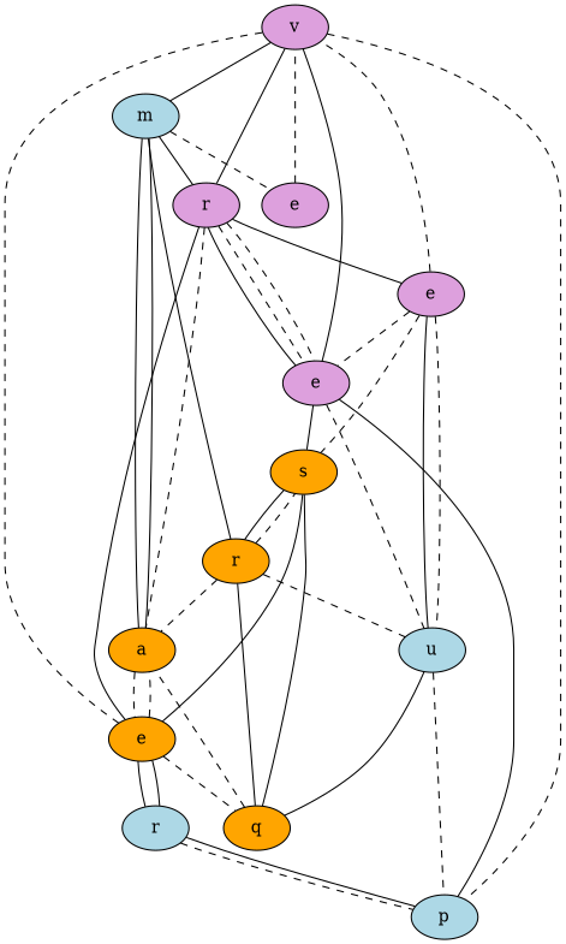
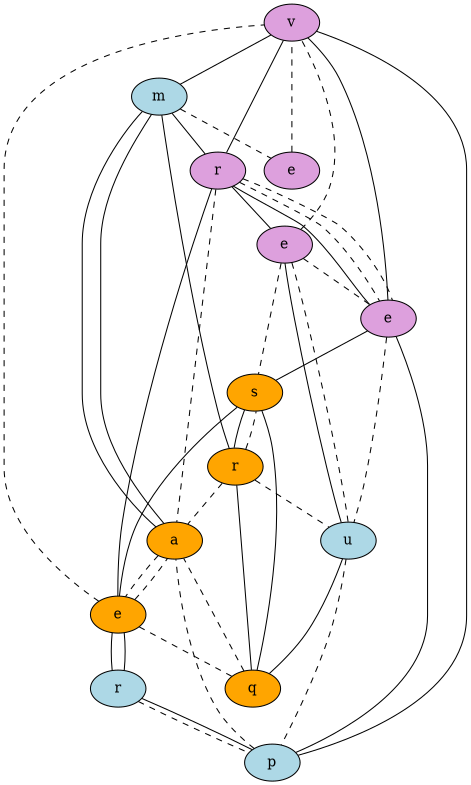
  graph {
    node [fillcolor=plum style=filled]
    edge [style=dashed]
    n1 [label=v]
    n2 [fillcolor=lightblue label=m]
    n3 [label=e]
    n4 [fillcolor=lightblue label=p]
    n5 [label=r]
    n6 [fillcolor=orange label=a]
    n7 [fillcolor=orange label=r]
    n8 [label=e]
    n9 [fillcolor=orange label=s]
    n10 [fillcolor=lightblue label=u]
    n11 [label=e]
    n12 [fillcolor=orange label=e]
    n13 [fillcolor=orange label=q]
    n14 [fillcolor=lightblue label=r]
    n1 -- n2 [style=solid]
    n1 -- n3 [style=solid]
-   n1 -- n4
+   n1 -- n4 [style=solid]
    n1 -- n5 [style=solid]
    n2 -- n5 [style=solid]
    n2 -- n6 [style=solid]
    n2 -- n7 [style=solid]
    n2 -- n8
    n3 -- n9 [style=solid]
    n3 -- n10
    n4 -- n3 [style=solid]
+   n4 -- n6
    n5 -- n3 [style=solid]
    n5 -- n3
    n5 -- n3
    n5 -- n6
    n5 -- n11 [style=solid]
    n6 -- n2 [style=solid]
    n6 -- n12
    n7 -- n6
    n7 -- n9
    n7 -- n10
    n8 -- n1
    n9 -- n7 [style=solid]
    n9 -- n12 [style=solid]
    n9 -- n13 [style=solid]
    n10 -- n4
    n10 -- n13 [style=solid]
    n11 -- n1
    n11 -- n3
    n11 -- n9
    n11 -- n10 [style=solid]
    n11 -- n10
    n12 -- n1
    n12 -- n5 [style=solid]
    n12 -- n6
    n12 -- n13
    n12 -- n14 [style=solid]
    n12 -- n14 [style=solid]
    n13 -- n6
    n13 -- n7 [style=solid]
    n14 -- n4
    n14 -- n4 [style=solid]
  }
